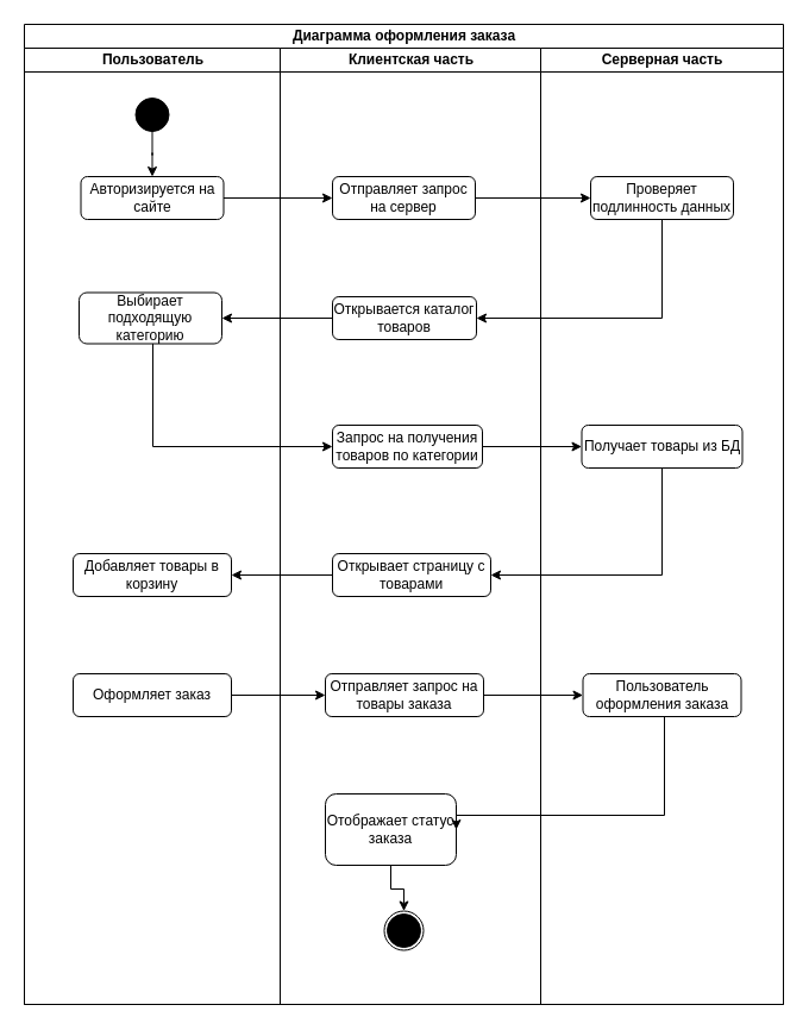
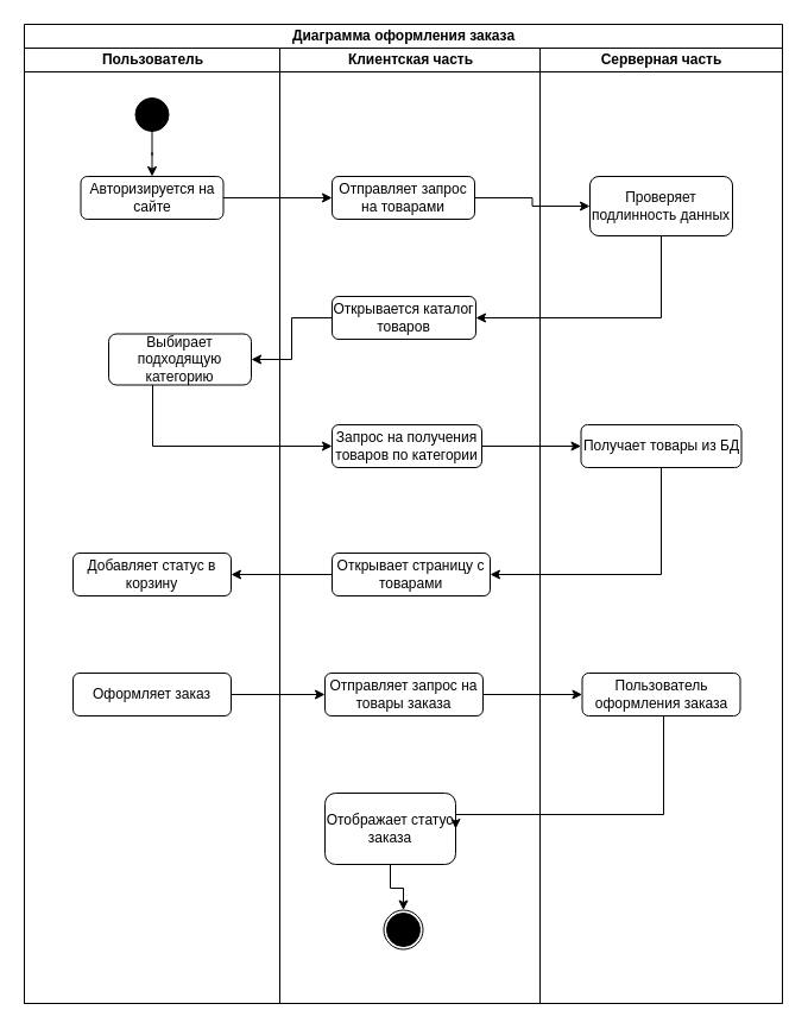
  <mxCell id="0" />
  <mxCell id="1" parent="0" />
  <mxCell id="2" value="Диаграмма оформления заказа" style="swimlane;childLayout=stackLayout;resizeParent=1;resizeParentMax=0;startSize=20;html=1;swimlaneLine=1;" parent="1" vertex="1"><mxGeometry x="20" y="20" width="638" height="824" as="geometry" /></mxCell>
  <mxCell id="3" value="Пользователь" style="swimlane;startSize=20;html=1;" parent="2" vertex="1"><mxGeometry y="20" width="215" height="804" as="geometry"><mxRectangle y="20" width="32" height="804" as="alternateBounds" /></mxGeometry></mxCell>
  <mxCell id="4" style="edgeStyle=orthogonalEdgeStyle;rounded=0;orthogonalLoop=1;jettySize=auto;html=1;entryX=0.5;entryY=0;entryDx=0;entryDy=0;" parent="3" source="5" target="6" edge="1"><mxGeometry relative="1" as="geometry" /></mxCell>
  <mxCell id="5" value="" style="ellipse;whiteSpace=wrap;html=1;aspect=fixed;fillColor=#000000;" parent="3" vertex="1"><mxGeometry x="93.5" y="42" width="28" height="28" as="geometry" /></mxCell>
  <mxCell id="6" value="Авторизируется на сайте" style="rounded=1;whiteSpace=wrap;html=1;glass=0;" parent="3" vertex="1"><mxGeometry x="47.5" y="108" width="120" height="36" as="geometry" /></mxCell>
- <mxCell id="7" value="Выбирает подходящую категорию" style="rounded=1;whiteSpace=wrap;html=1;glass=0;" parent="3" vertex="1"><mxGeometry x="46" y="205.5" width="120" height="43" as="geometry" /></mxCell>
- <mxCell id="8" value="Добавляет товары в корзину" style="rounded=1;whiteSpace=wrap;html=1;glass=0;" parent="3" vertex="1"><mxGeometry x="41" y="425" width="133" height="36" as="geometry" /></mxCell>
+ <mxCell id="7" value="Выбирает подходящую категорию" style="rounded=1;whiteSpace=wrap;html=1;glass=0;" parent="3" vertex="1"><mxGeometry x="71" y="240.5" width="120" height="43" as="geometry" /></mxCell>
+ <mxCell id="8" value="Добавляет статус в корзину" style="rounded=1;whiteSpace=wrap;html=1;glass=0;" parent="3" vertex="1"><mxGeometry x="41" y="425" width="133" height="36" as="geometry" /></mxCell>
  <mxCell id="9" value="Оформляет заказ" style="rounded=1;whiteSpace=wrap;html=1;glass=0;" parent="3" vertex="1"><mxGeometry x="41" y="526" width="133" height="36" as="geometry" /></mxCell>
  <mxCell id="10" value="Клиентская часть" style="swimlane;startSize=20;html=1;" parent="2" vertex="1"><mxGeometry x="215" y="20" width="219" height="804" as="geometry" /></mxCell>
- <mxCell id="11" value="Отправляет запрос на сервер" style="rounded=1;whiteSpace=wrap;html=1;glass=0;" parent="10" vertex="1"><mxGeometry x="44" y="108" width="120" height="36" as="geometry" /></mxCell>
+ <mxCell id="11" value="Отправляет запрос на товарами" style="rounded=1;whiteSpace=wrap;html=1;glass=0;" parent="10" vertex="1"><mxGeometry x="44" y="108" width="120" height="36" as="geometry" /></mxCell>
  <mxCell id="12" value="Открывается каталог товаров" style="rounded=1;whiteSpace=wrap;html=1;glass=0;" parent="10" vertex="1"><mxGeometry x="44" y="209" width="121" height="36" as="geometry" /></mxCell>
  <mxCell id="13" value="Запрос на получения товаров по категории" style="rounded=1;whiteSpace=wrap;html=1;glass=0;" parent="10" vertex="1"><mxGeometry x="44" y="317" width="126" height="36" as="geometry" /></mxCell>
  <mxCell id="14" value="Открывает страницу с товарами" style="rounded=1;whiteSpace=wrap;html=1;glass=0;" parent="10" vertex="1"><mxGeometry x="44" y="425" width="133" height="36" as="geometry" /></mxCell>
  <mxCell id="15" value="Отправляет запрос на товары заказа" style="rounded=1;whiteSpace=wrap;html=1;glass=0;" parent="10" vertex="1"><mxGeometry x="38" y="526" width="133" height="36" as="geometry" /></mxCell>
  <mxCell id="16" value="Отображает статус заказа" style="rounded=1;whiteSpace=wrap;html=1;glass=0;" parent="10" vertex="1"><mxGeometry x="38" y="627" width="110" height="60" as="geometry" /></mxCell>
  <mxCell id="17" value="" style="ellipse;whiteSpace=wrap;html=1;aspect=fixed;fillColor=#000000;" parent="10" vertex="1"><mxGeometry x="90" y="728" width="28" height="28" as="geometry" /></mxCell>
  <mxCell id="18" value="" style="ellipse;whiteSpace=wrap;html=1;aspect=fixed;gradientColor=default;fillColor=none;" parent="10" vertex="1"><mxGeometry x="87.5" y="725.5" width="33" height="33" as="geometry" /></mxCell>
  <mxCell id="19" style="edgeStyle=orthogonalEdgeStyle;rounded=0;orthogonalLoop=1;jettySize=auto;html=1;entryX=0.5;entryY=0;entryDx=0;entryDy=0;" parent="10" source="16" target="18" edge="1"><mxGeometry relative="1" as="geometry" /></mxCell>
  <mxCell id="20" value="Серверная часть" style="swimlane;startSize=20;html=1;" parent="2" vertex="1"><mxGeometry x="434" y="20" width="204" height="804" as="geometry" /></mxCell>
- <mxCell id="21" value="Проверяет подлинность данных" style="rounded=1;whiteSpace=wrap;html=1;glass=0;" parent="20" vertex="1"><mxGeometry x="42" y="108" width="120" height="36" as="geometry" /></mxCell>
+ <mxCell id="21" value="Проверяет подлинность данных" style="rounded=1;whiteSpace=wrap;html=1;glass=0;" parent="20" vertex="1"><mxGeometry x="42" y="108" width="120" height="50" as="geometry" /></mxCell>
  <mxCell id="22" value="Получает товары из БД" style="rounded=1;whiteSpace=wrap;html=1;glass=0;" parent="20" vertex="1"><mxGeometry x="34.5" y="317" width="135" height="36" as="geometry" /></mxCell>
  <mxCell id="23" value="Пользователь оформления заказа" style="rounded=1;whiteSpace=wrap;html=1;glass=0;" parent="20" vertex="1"><mxGeometry x="35.5" y="526" width="133" height="36" as="geometry" /></mxCell>
  <mxCell id="24" style="edgeStyle=orthogonalEdgeStyle;rounded=0;orthogonalLoop=1;jettySize=auto;html=1;entryX=0;entryY=0.5;entryDx=0;entryDy=0;" parent="2" source="6" target="11" edge="1"><mxGeometry relative="1" as="geometry" /></mxCell>
  <mxCell id="25" style="edgeStyle=orthogonalEdgeStyle;rounded=0;orthogonalLoop=1;jettySize=auto;html=1;entryX=0;entryY=0.5;entryDx=0;entryDy=0;" parent="2" source="11" target="21" edge="1"><mxGeometry relative="1" as="geometry" /></mxCell>
  <mxCell id="26" style="edgeStyle=orthogonalEdgeStyle;rounded=0;orthogonalLoop=1;jettySize=auto;html=1;entryX=1;entryY=0.5;entryDx=0;entryDy=0;" parent="2" source="12" target="7" edge="1"><mxGeometry relative="1" as="geometry" /></mxCell>
  <mxCell id="27" style="edgeStyle=orthogonalEdgeStyle;rounded=0;orthogonalLoop=1;jettySize=auto;html=1;entryX=0;entryY=0.5;entryDx=0;entryDy=0;" parent="2" source="7" target="13" edge="1"><mxGeometry relative="1" as="geometry"><Array as="points"><mxPoint x="108" y="355" /></Array></mxGeometry></mxCell>
  <mxCell id="28" style="edgeStyle=orthogonalEdgeStyle;rounded=0;orthogonalLoop=1;jettySize=auto;html=1;entryX=0;entryY=0.5;entryDx=0;entryDy=0;" parent="2" source="13" target="22" edge="1"><mxGeometry relative="1" as="geometry" /></mxCell>
  <mxCell id="29" style="edgeStyle=orthogonalEdgeStyle;rounded=0;orthogonalLoop=1;jettySize=auto;html=1;entryX=1;entryY=0.5;entryDx=0;entryDy=0;" parent="2" source="22" target="14" edge="1"><mxGeometry relative="1" as="geometry"><Array as="points"><mxPoint x="536" y="463" /></Array></mxGeometry></mxCell>
  <mxCell id="30" style="edgeStyle=orthogonalEdgeStyle;rounded=0;orthogonalLoop=1;jettySize=auto;html=1;entryX=1;entryY=0.5;entryDx=0;entryDy=0;" parent="2" source="14" target="8" edge="1"><mxGeometry relative="1" as="geometry" /></mxCell>
  <mxCell id="31" style="edgeStyle=orthogonalEdgeStyle;rounded=0;orthogonalLoop=1;jettySize=auto;html=1;entryX=0;entryY=0.5;entryDx=0;entryDy=0;" parent="2" source="9" target="15" edge="1"><mxGeometry relative="1" as="geometry" /></mxCell>
  <mxCell id="32" style="edgeStyle=orthogonalEdgeStyle;rounded=0;orthogonalLoop=1;jettySize=auto;html=1;entryX=1;entryY=0.5;entryDx=0;entryDy=0;" parent="2" source="21" target="12" edge="1"><mxGeometry relative="1" as="geometry"><Array as="points"><mxPoint x="536" y="247" /></Array></mxGeometry></mxCell>
  <mxCell id="33" style="edgeStyle=orthogonalEdgeStyle;rounded=0;orthogonalLoop=1;jettySize=auto;html=1;entryX=0;entryY=0.5;entryDx=0;entryDy=0;" parent="2" source="15" target="23" edge="1"><mxGeometry relative="1" as="geometry" /></mxCell>
  <mxCell id="34" style="edgeStyle=orthogonalEdgeStyle;rounded=0;orthogonalLoop=1;jettySize=auto;html=1;entryX=1;entryY=0.5;entryDx=0;entryDy=0;" parent="2" source="23" target="16" edge="1"><mxGeometry relative="1" as="geometry"><Array as="points"><mxPoint x="538" y="665" /></Array></mxGeometry></mxCell>
